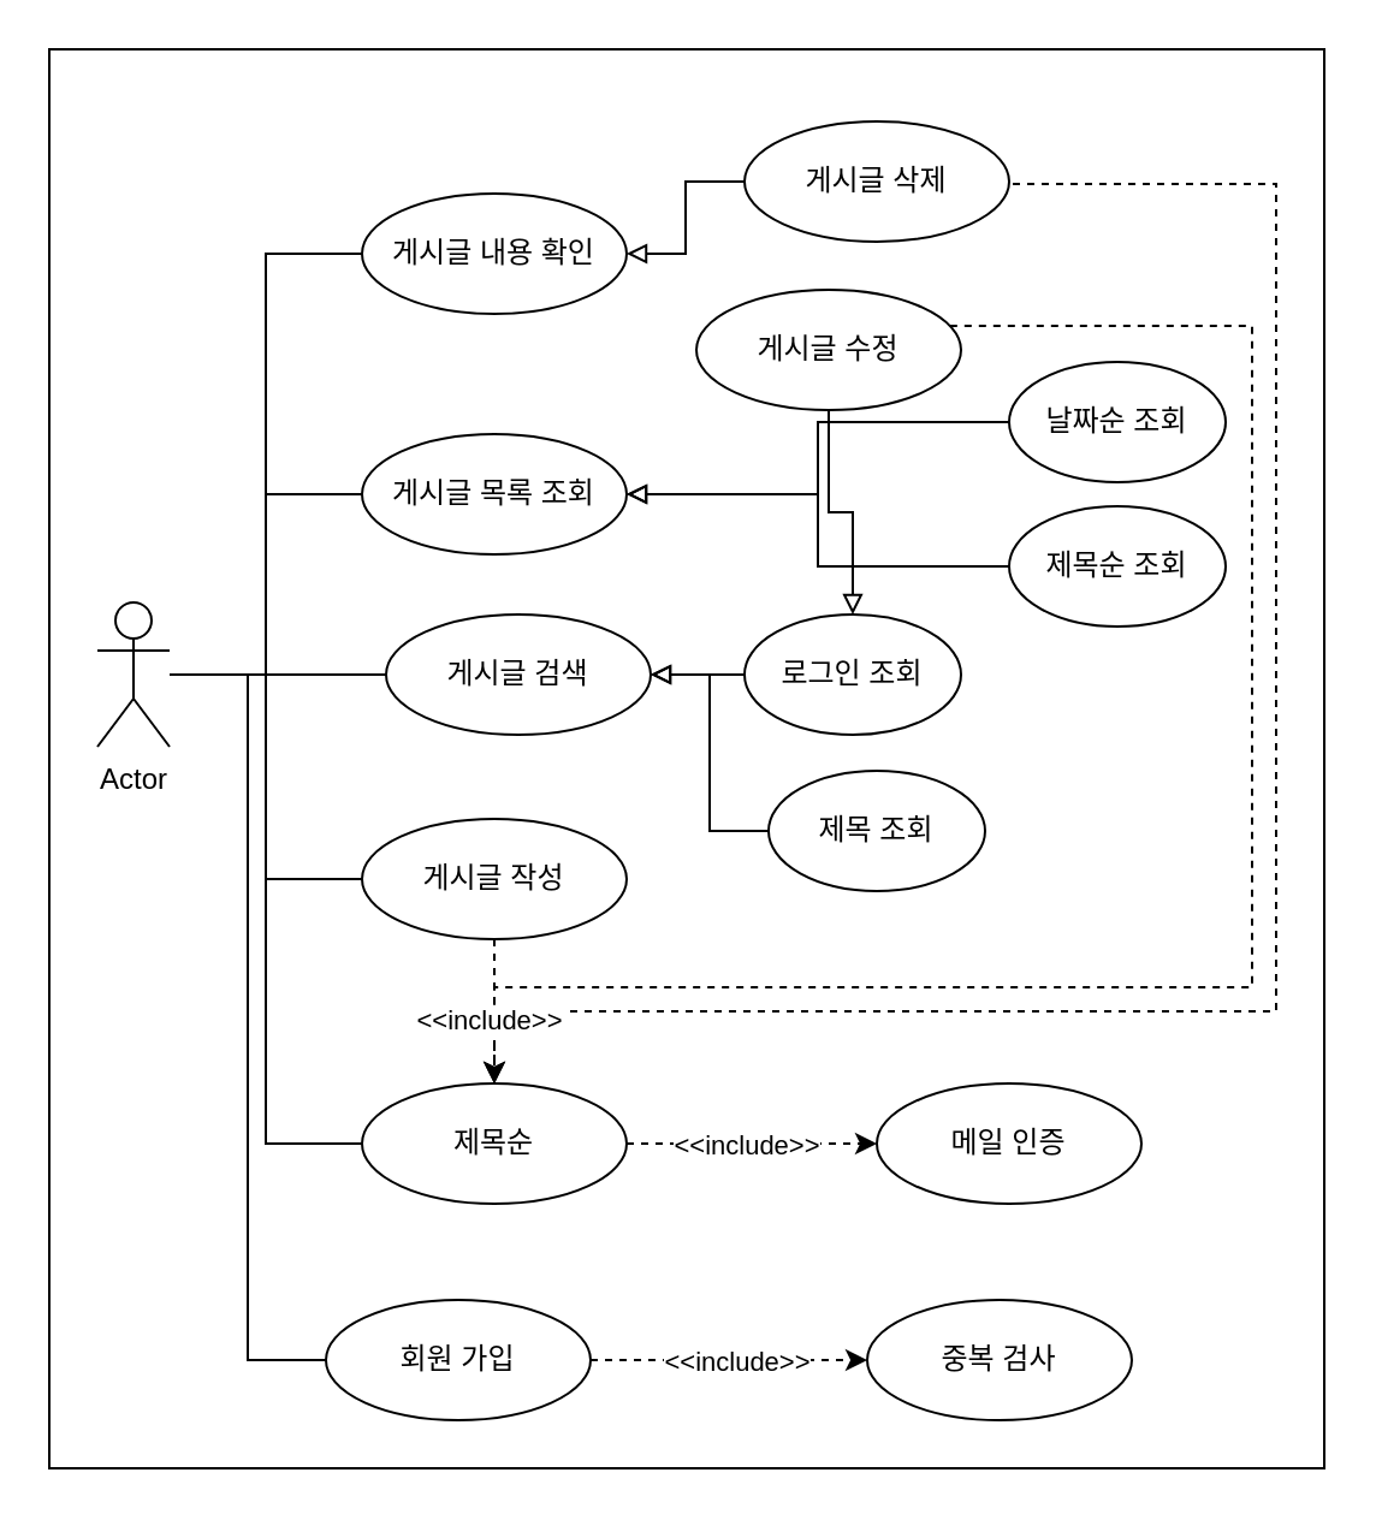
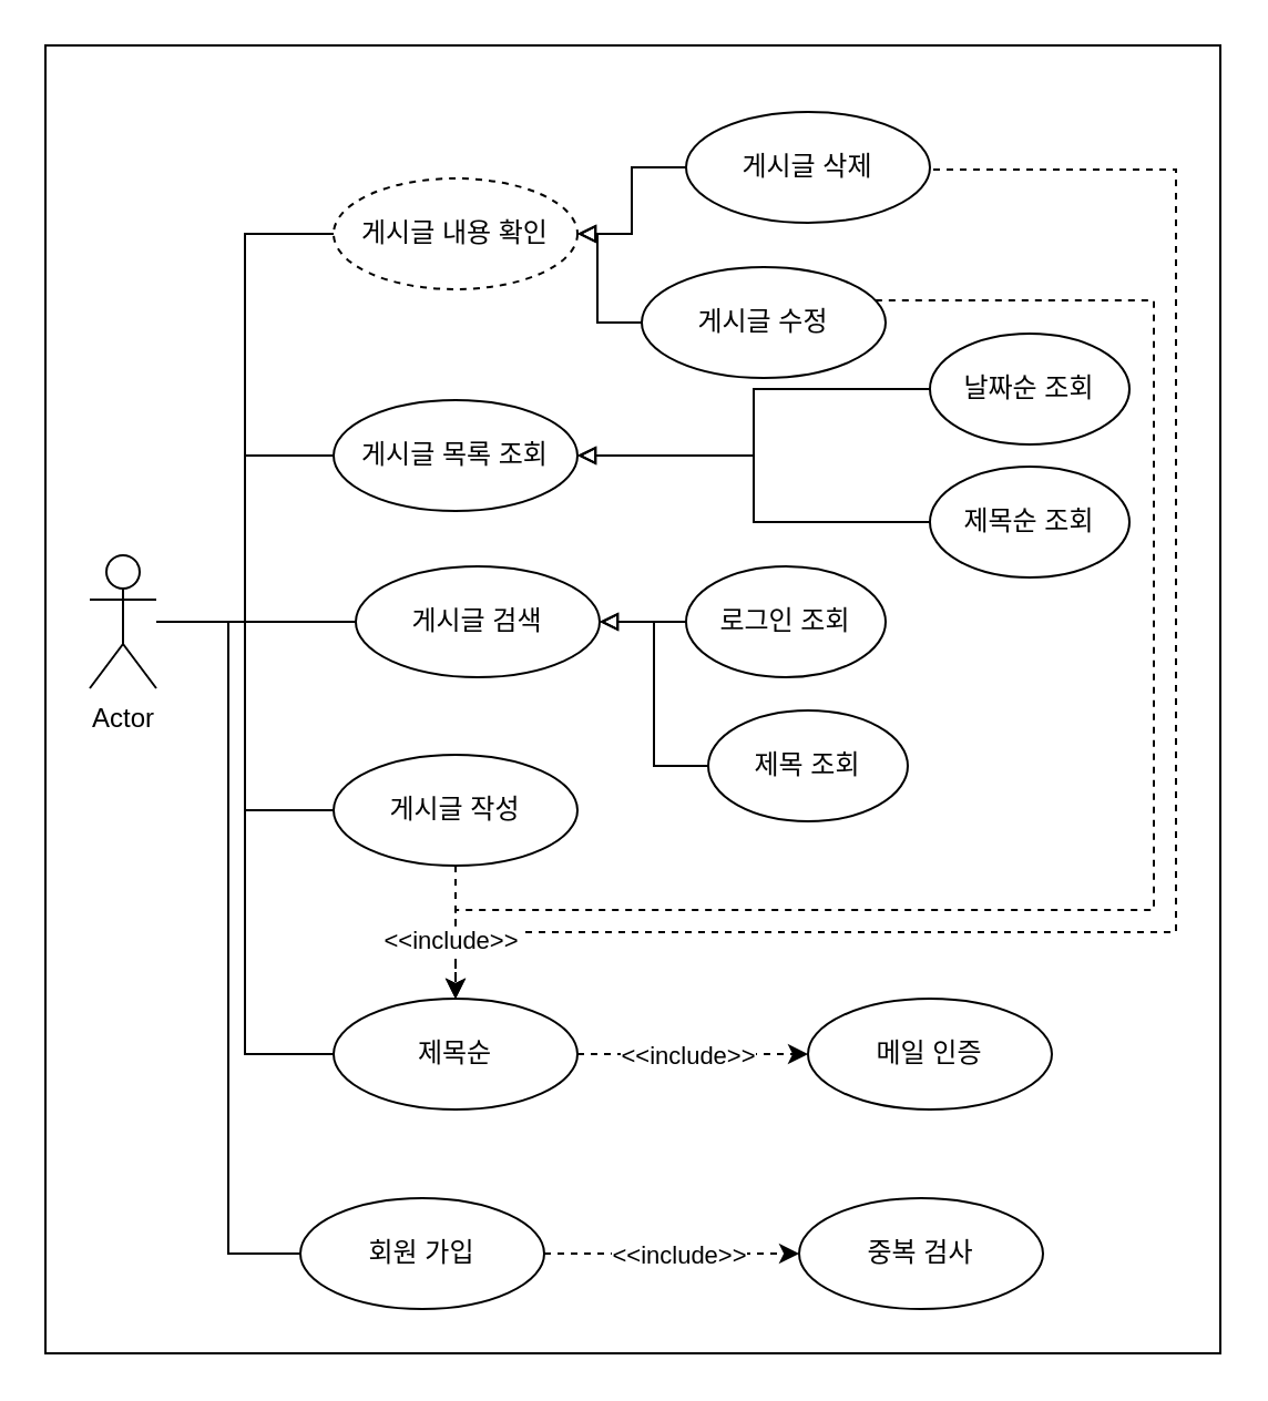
  <mxCell id="0" />
  <mxCell id="1" parent="0" />
  <mxCell id="2" value="" style="rounded=0;whiteSpace=wrap;html=1;" vertex="1" parent="1"><mxGeometry x="20" y="20" width="530" height="590" as="geometry" /></mxCell>
  <mxCell id="3" style="edgeStyle=orthogonalEdgeStyle;rounded=0;orthogonalLoop=1;jettySize=auto;html=1;entryX=0;entryY=0.5;entryDx=0;entryDy=0;endArrow=none;endFill=0;" edge="1" parent="1" source="9" target="10"><mxGeometry relative="1" as="geometry" /></mxCell>
  <mxCell id="4" style="edgeStyle=orthogonalEdgeStyle;rounded=0;orthogonalLoop=1;jettySize=auto;html=1;entryX=0;entryY=0.5;entryDx=0;entryDy=0;endArrow=none;endFill=0;" edge="1" parent="1" source="9" target="11"><mxGeometry relative="1" as="geometry" /></mxCell>
  <mxCell id="5" style="edgeStyle=orthogonalEdgeStyle;rounded=0;orthogonalLoop=1;jettySize=auto;html=1;entryX=0;entryY=0.5;entryDx=0;entryDy=0;endArrow=none;endFill=0;" edge="1" parent="1" source="9" target="20"><mxGeometry relative="1" as="geometry" /></mxCell>
  <mxCell id="6" style="edgeStyle=orthogonalEdgeStyle;rounded=0;orthogonalLoop=1;jettySize=auto;html=1;entryX=0;entryY=0.5;entryDx=0;entryDy=0;endArrow=none;endFill=0;" edge="1" parent="1" source="9" target="27"><mxGeometry relative="1" as="geometry" /></mxCell>
  <mxCell id="7" style="edgeStyle=orthogonalEdgeStyle;rounded=0;orthogonalLoop=1;jettySize=auto;html=1;entryX=0;entryY=0.5;entryDx=0;entryDy=0;endArrow=none;endFill=0;" edge="1" parent="1" source="9" target="30"><mxGeometry relative="1" as="geometry" /></mxCell>
  <mxCell id="8" style="edgeStyle=orthogonalEdgeStyle;rounded=0;orthogonalLoop=1;jettySize=auto;html=1;endArrow=none;endFill=0;" edge="1" parent="1" source="9" target="35"><mxGeometry relative="1" as="geometry" /></mxCell>
  <mxCell id="9" value="Actor" style="shape=umlActor;verticalLabelPosition=bottom;verticalAlign=top;html=1;outlineConnect=0;" vertex="1" parent="1"><mxGeometry x="40" y="250" width="30" height="60" as="geometry" /></mxCell>
- <mxCell id="10" value="게시글 내용 확인" style="ellipse;whiteSpace=wrap;html=1;" vertex="1" parent="1"><mxGeometry x="150" y="80" width="110" height="50" as="geometry" /></mxCell>
+ <mxCell id="10" value="게시글 내용 확인" style="ellipse;whiteSpace=wrap;html=1;dashed=1;" vertex="1" parent="1"><mxGeometry x="150" y="80" width="110" height="50" as="geometry" /></mxCell>
  <mxCell id="11" value="게시글 목록 조회" style="ellipse;whiteSpace=wrap;html=1;" vertex="1" parent="1"><mxGeometry x="150" y="180" width="110" height="50" as="geometry" /></mxCell>
- <mxCell id="12" style="edgeStyle=orthogonalEdgeStyle;rounded=0;orthogonalLoop=1;jettySize=auto;html=1;endArrow=block;endFill=0;" edge="1" parent="1" source="14" target="32"><mxGeometry relative="1" as="geometry" /></mxCell>
+ <mxCell id="12" style="edgeStyle=orthogonalEdgeStyle;rounded=0;orthogonalLoop=1;jettySize=auto;html=1;entryX=1;entryY=0.5;entryDx=0;entryDy=0;endArrow=block;endFill=0;" edge="1" parent="1" source="14" target="10"><mxGeometry relative="1" as="geometry" /></mxCell>
  <mxCell id="13" style="rounded=0;orthogonalLoop=1;jettySize=auto;html=1;entryX=0.5;entryY=0;entryDx=0;entryDy=0;dashed=1;strokeColor=default;edgeStyle=orthogonalEdgeStyle;" edge="1" parent="1" source="14" target="27"><mxGeometry relative="1" as="geometry"><Array as="points"><mxPoint x="520" y="135" /><mxPoint x="520" y="410" /><mxPoint x="205" y="410" /></Array></mxGeometry></mxCell>
  <mxCell id="14" value="게시글 수정" style="ellipse;whiteSpace=wrap;html=1;" vertex="1" parent="1"><mxGeometry x="289" y="120" width="110" height="50" as="geometry" /></mxCell>
  <mxCell id="15" style="edgeStyle=orthogonalEdgeStyle;rounded=0;orthogonalLoop=1;jettySize=auto;html=1;entryX=1;entryY=0.5;entryDx=0;entryDy=0;endArrow=block;endFill=0;" edge="1" parent="1" source="17" target="10"><mxGeometry relative="1" as="geometry" /></mxCell>
  <mxCell id="16" style="rounded=0;orthogonalLoop=1;jettySize=auto;html=1;entryX=0.5;entryY=0;entryDx=0;entryDy=0;dashed=1;edgeStyle=orthogonalEdgeStyle;" edge="1" parent="1" target="27"><mxGeometry relative="1" as="geometry"><mxPoint x="415.5" y="75" as="sourcePoint" /><mxPoint x="201.5" y="450" as="targetPoint" /><Array as="points"><mxPoint x="415" y="76" /><mxPoint x="530" y="76" /><mxPoint x="530" y="420" /><mxPoint x="205" y="420" /></Array></mxGeometry></mxCell>
  <mxCell id="17" value="게시글 삭제" style="ellipse;whiteSpace=wrap;html=1;" vertex="1" parent="1"><mxGeometry x="309" y="50" width="110" height="50" as="geometry" /></mxCell>
  <mxCell id="18" style="edgeStyle=orthogonalEdgeStyle;rounded=0;orthogonalLoop=1;jettySize=auto;html=1;exitX=0.5;exitY=1;exitDx=0;exitDy=0;entryX=0.5;entryY=0;entryDx=0;entryDy=0;dashed=1;" edge="1" parent="1" source="20" target="27"><mxGeometry relative="1" as="geometry" /></mxCell>
  <mxCell id="19" value="&amp;lt;&amp;lt;include&amp;gt;&amp;gt;" style="edgeLabel;html=1;align=center;verticalAlign=middle;resizable=0;points=[];" vertex="1" connectable="0" parent="18"><mxGeometry x="0.1" y="-3" relative="1" as="geometry"><mxPoint as="offset" /></mxGeometry></mxCell>
  <mxCell id="20" value="게시글 작성" style="ellipse;whiteSpace=wrap;html=1;" vertex="1" parent="1"><mxGeometry x="150" y="340" width="110" height="50" as="geometry" /></mxCell>
  <mxCell id="21" style="edgeStyle=orthogonalEdgeStyle;rounded=0;orthogonalLoop=1;jettySize=auto;html=1;endArrow=block;endFill=0;" edge="1" parent="1" source="22" target="11"><mxGeometry relative="1" as="geometry" /></mxCell>
  <mxCell id="22" value="날짜순 조회" style="ellipse;whiteSpace=wrap;html=1;" vertex="1" parent="1"><mxGeometry x="419" y="150" width="90" height="50" as="geometry" /></mxCell>
  <mxCell id="23" style="edgeStyle=orthogonalEdgeStyle;rounded=0;orthogonalLoop=1;jettySize=auto;html=1;entryX=1;entryY=0.5;entryDx=0;entryDy=0;endArrow=block;endFill=0;" edge="1" parent="1" source="24" target="11"><mxGeometry relative="1" as="geometry" /></mxCell>
  <mxCell id="24" value="제목순 조회" style="ellipse;whiteSpace=wrap;html=1;" vertex="1" parent="1"><mxGeometry x="419" y="210" width="90" height="50" as="geometry" /></mxCell>
  <mxCell id="25" style="edgeStyle=orthogonalEdgeStyle;rounded=0;orthogonalLoop=1;jettySize=auto;html=1;entryX=0;entryY=0.5;entryDx=0;entryDy=0;dashed=1;" edge="1" parent="1" source="27" target="33"><mxGeometry relative="1" as="geometry" /></mxCell>
  <mxCell id="26" value="&amp;lt;&amp;lt;include&amp;gt;&amp;gt;" style="edgeLabel;html=1;align=center;verticalAlign=middle;resizable=0;points=[];" vertex="1" connectable="0" parent="25"><mxGeometry x="-0.067" y="-2" relative="1" as="geometry"><mxPoint y="-2" as="offset" /></mxGeometry></mxCell>
  <mxCell id="27" value="제목순" style="ellipse;whiteSpace=wrap;html=1;" vertex="1" parent="1"><mxGeometry x="150" y="450" width="110" height="50" as="geometry" /></mxCell>
  <mxCell id="28" value="" style="edgeStyle=orthogonalEdgeStyle;rounded=0;orthogonalLoop=1;jettySize=auto;html=1;dashed=1;" edge="1" parent="1" source="30" target="34"><mxGeometry relative="1" as="geometry" /></mxCell>
  <mxCell id="29" value="&amp;lt;&amp;lt;include&amp;gt;&amp;gt;" style="edgeLabel;html=1;align=center;verticalAlign=middle;resizable=0;points=[];" vertex="1" connectable="0" parent="28"><mxGeometry x="0.4" y="1" relative="1" as="geometry"><mxPoint x="-21" y="1" as="offset" /></mxGeometry></mxCell>
  <mxCell id="30" value="회원 가입" style="ellipse;whiteSpace=wrap;html=1;" vertex="1" parent="1"><mxGeometry x="135" y="540" width="110" height="50" as="geometry" /></mxCell>
  <mxCell id="31" style="edgeStyle=orthogonalEdgeStyle;rounded=0;orthogonalLoop=1;jettySize=auto;html=1;entryX=1;entryY=0.5;entryDx=0;entryDy=0;endArrow=block;endFill=0;" edge="1" parent="1" source="32" target="35"><mxGeometry relative="1" as="geometry" /></mxCell>
  <mxCell id="32" value="로그인 조회" style="ellipse;whiteSpace=wrap;html=1;" vertex="1" parent="1"><mxGeometry x="309" y="255" width="90" height="50" as="geometry" /></mxCell>
  <mxCell id="33" value="메일 인증" style="ellipse;whiteSpace=wrap;html=1;" vertex="1" parent="1"><mxGeometry x="364" y="450" width="110" height="50" as="geometry" /></mxCell>
  <mxCell id="34" value="중복 검사" style="ellipse;whiteSpace=wrap;html=1;" vertex="1" parent="1"><mxGeometry x="360" y="540" width="110" height="50" as="geometry" /></mxCell>
  <mxCell id="35" value="게시글 검색" style="ellipse;whiteSpace=wrap;html=1;" vertex="1" parent="1"><mxGeometry x="160" y="255" width="110" height="50" as="geometry" /></mxCell>
  <mxCell id="36" style="edgeStyle=orthogonalEdgeStyle;rounded=0;orthogonalLoop=1;jettySize=auto;html=1;entryX=1;entryY=0.5;entryDx=0;entryDy=0;endArrow=block;endFill=0;" edge="1" parent="1" source="37" target="35"><mxGeometry relative="1" as="geometry" /></mxCell>
  <mxCell id="37" value="제목 조회" style="ellipse;whiteSpace=wrap;html=1;" vertex="1" parent="1"><mxGeometry x="319" y="320" width="90" height="50" as="geometry" /></mxCell>
